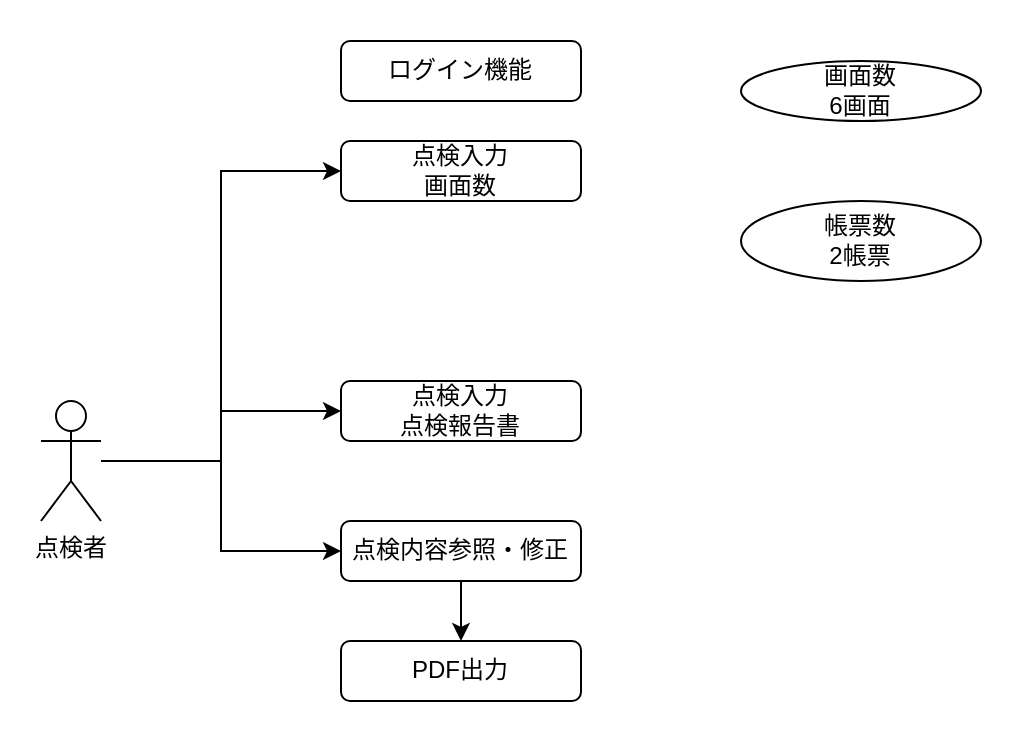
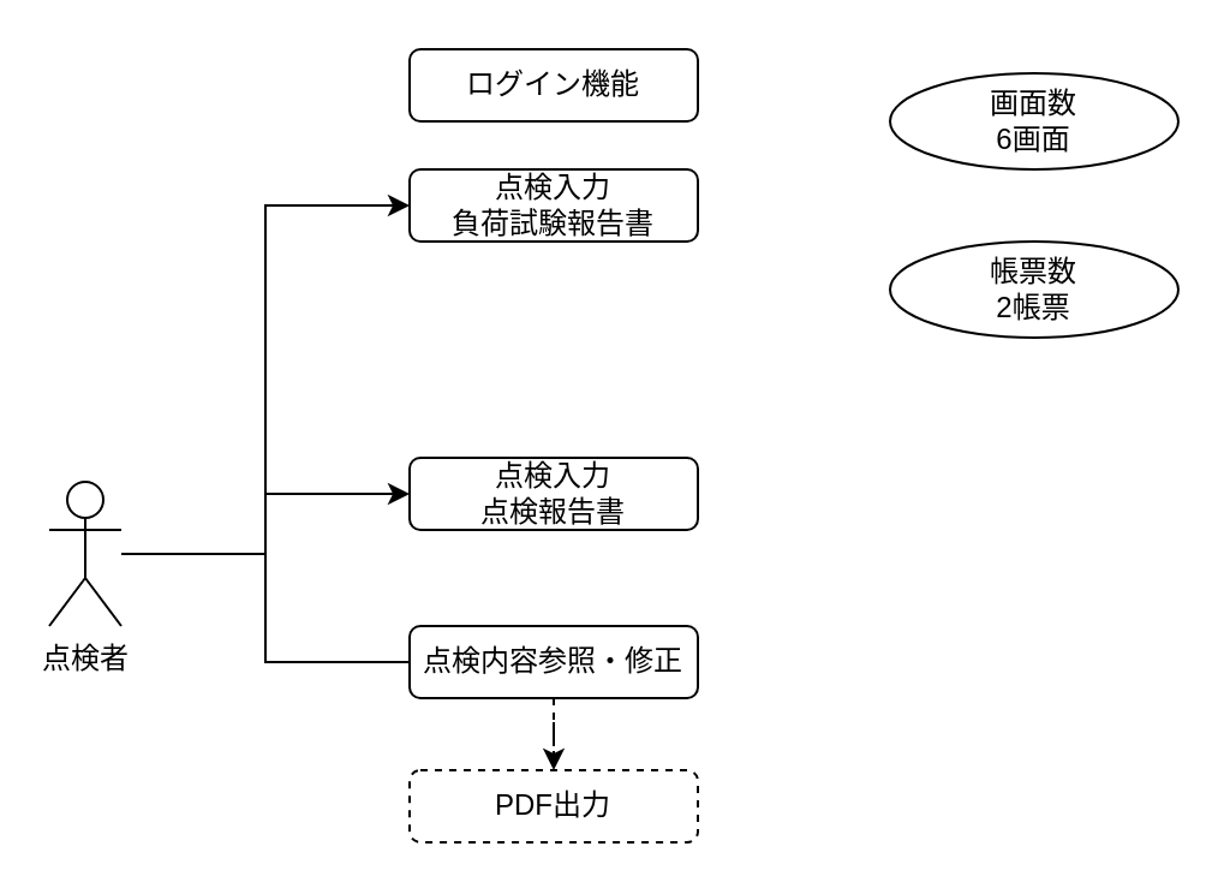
  <mxCell id="0" />
  <mxCell id="1" parent="0" />
  <mxCell id="2" style="edgeStyle=orthogonalEdgeStyle;rounded=0;orthogonalLoop=1;jettySize=auto;html=1;entryX=0;entryY=0.5;entryDx=0;entryDy=0;" edge="1" parent="1" source="5" target="6"><mxGeometry relative="1" as="geometry" /></mxCell>
  <mxCell id="3" style="edgeStyle=orthogonalEdgeStyle;rounded=0;orthogonalLoop=1;jettySize=auto;html=1;entryX=0;entryY=0.5;entryDx=0;entryDy=0;" edge="1" parent="1" source="5" target="8"><mxGeometry relative="1" as="geometry" /></mxCell>
- <mxCell id="4" style="edgeStyle=orthogonalEdgeStyle;rounded=0;orthogonalLoop=1;jettySize=auto;html=1;" edge="1" parent="1" source="5" target="11"><mxGeometry relative="1" as="geometry" /></mxCell>
+ <mxCell id="4" style="edgeStyle=orthogonalEdgeStyle;rounded=0;orthogonalLoop=1;jettySize=auto;html=1;endArrow=none;" edge="1" parent="1" source="5" target="11"><mxGeometry relative="1" as="geometry" /></mxCell>
  <mxCell id="5" value="点検者" style="shape=umlActor;verticalLabelPosition=bottom;verticalAlign=top;html=1;outlineConnect=0;" vertex="1" parent="1"><mxGeometry x="20" y="200" width="30" height="60" as="geometry" /></mxCell>
- <mxCell id="6" value="点検入力&lt;br&gt;画面数" style="rounded=1;whiteSpace=wrap;html=1;" vertex="1" parent="1"><mxGeometry x="170" y="70" width="120" height="30" as="geometry" /></mxCell>
- <mxCell id="7" value="PDF出力" style="rounded=1;whiteSpace=wrap;html=1;" vertex="1" parent="1"><mxGeometry x="170" y="320" width="120" height="30" as="geometry" /></mxCell>
+ <mxCell id="6" value="点検入力&lt;br&gt;負荷試験報告書" style="rounded=1;whiteSpace=wrap;html=1;" vertex="1" parent="1"><mxGeometry x="170" y="70" width="120" height="30" as="geometry" /></mxCell>
+ <mxCell id="7" value="PDF出力" style="rounded=1;whiteSpace=wrap;html=1;dashed=1;" vertex="1" parent="1"><mxGeometry x="170" y="320" width="120" height="30" as="geometry" /></mxCell>
  <mxCell id="8" value="点検入力&lt;br&gt;点検報告書" style="rounded=1;whiteSpace=wrap;html=1;" vertex="1" parent="1"><mxGeometry x="170" y="190" width="120" height="30" as="geometry" /></mxCell>
  <mxCell id="9" value="ログイン機能" style="rounded=1;whiteSpace=wrap;html=1;" vertex="1" parent="1"><mxGeometry x="170" y="20" width="120" height="30" as="geometry" /></mxCell>
- <mxCell id="10" style="edgeStyle=orthogonalEdgeStyle;rounded=0;orthogonalLoop=1;jettySize=auto;html=1;entryX=0.5;entryY=0;entryDx=0;entryDy=0;" edge="1" parent="1" source="11" target="7"><mxGeometry relative="1" as="geometry" /></mxCell>
+ <mxCell id="10" style="edgeStyle=orthogonalEdgeStyle;rounded=0;orthogonalLoop=1;jettySize=auto;html=1;entryX=0.5;entryY=0;entryDx=0;entryDy=0;dashed=1;" edge="1" parent="1" source="11" target="7"><mxGeometry relative="1" as="geometry" /></mxCell>
  <mxCell id="11" value="点検内容参照・修正" style="rounded=1;whiteSpace=wrap;html=1;" vertex="1" parent="1"><mxGeometry x="170" y="260" width="120" height="30" as="geometry" /></mxCell>
- <mxCell id="12" value="画面数&lt;br&gt;6画面" style="ellipse;whiteSpace=wrap;html=1;" vertex="1" parent="1"><mxGeometry x="370" y="30" width="120" height="30" as="geometry" /></mxCell>
+ <mxCell id="12" value="画面数&lt;br&gt;6画面" style="ellipse;whiteSpace=wrap;html=1;" vertex="1" parent="1"><mxGeometry x="370" y="30" width="120" height="40" as="geometry" /></mxCell>
  <mxCell id="13" value="帳票数&lt;br&gt;2帳票" style="ellipse;whiteSpace=wrap;html=1;" vertex="1" parent="1"><mxGeometry x="370" y="100" width="120" height="40" as="geometry" /></mxCell>
